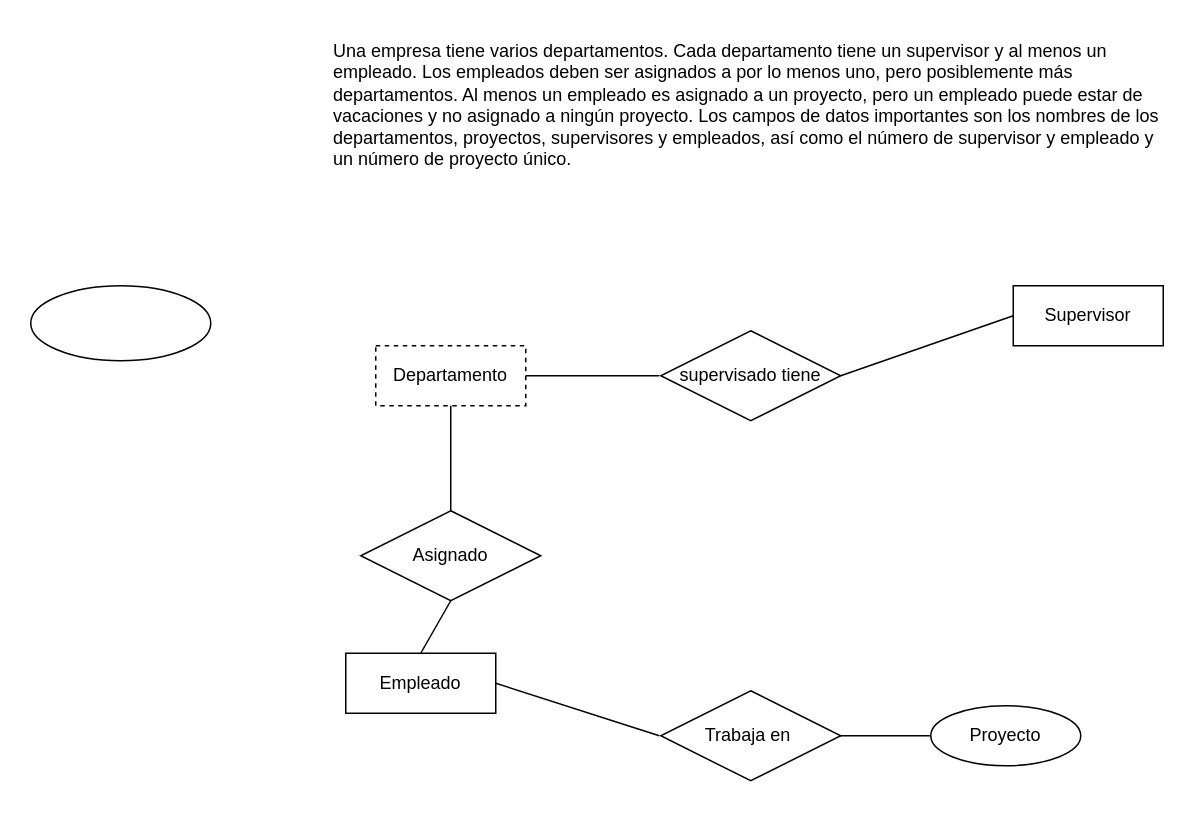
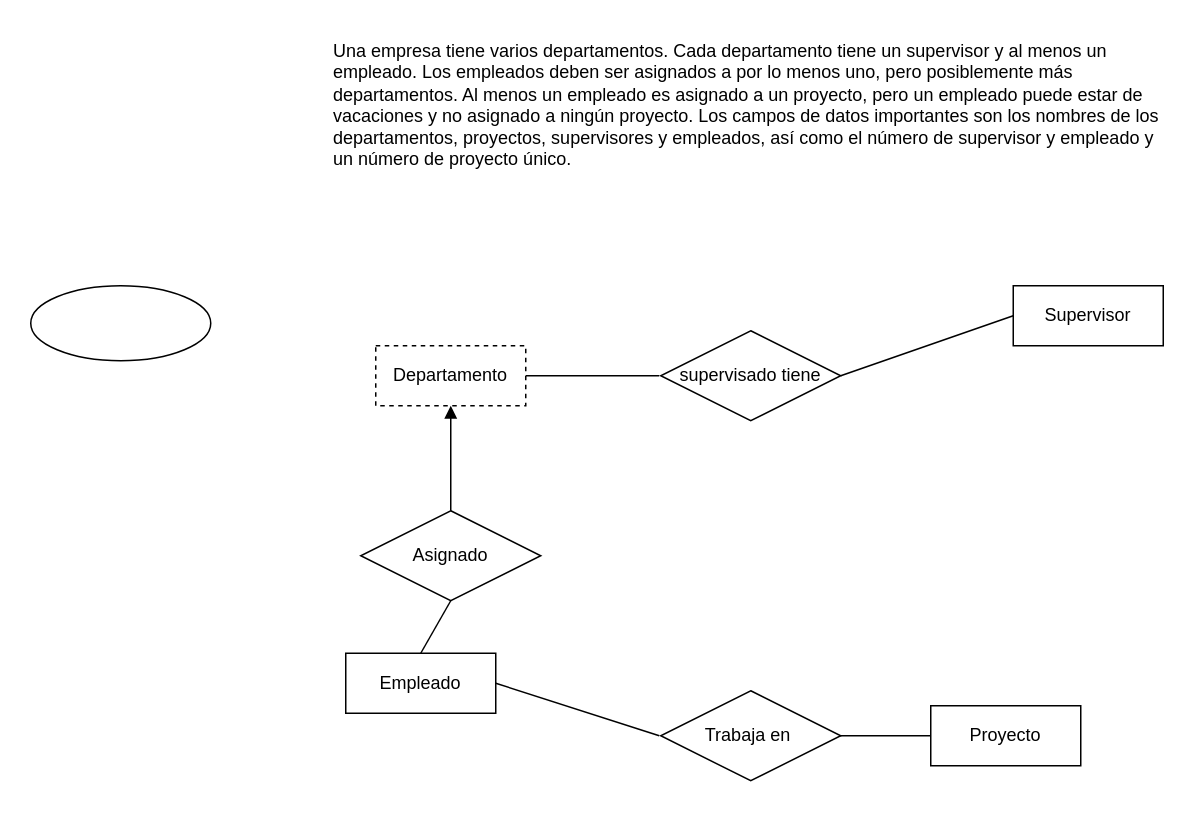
  <mxCell id="0" />
  <mxCell id="1" parent="0" />
  <mxCell id="2" value="Departamento" style="whiteSpace=wrap;html=1;align=center;dashed=1;" vertex="1" parent="1"><mxGeometry x="250" y="230" width="100" height="40" as="geometry" /></mxCell>
  <mxCell id="3" value="supervisado tiene" style="shape=rhombus;perimeter=rhombusPerimeter;whiteSpace=wrap;html=1;align=center;" vertex="1" parent="1"><mxGeometry x="440" y="220" width="120" height="60" as="geometry" /></mxCell>
  <mxCell id="4" value="Supervisor" style="whiteSpace=wrap;html=1;align=center;" vertex="1" parent="1"><mxGeometry x="675" y="190" width="100" height="40" as="geometry" /></mxCell>
  <mxCell id="5" value="Asignado" style="shape=rhombus;perimeter=rhombusPerimeter;whiteSpace=wrap;html=1;align=center;" vertex="1" parent="1"><mxGeometry x="240" y="340" width="120" height="60" as="geometry" /></mxCell>
  <mxCell id="6" value="Empleado" style="whiteSpace=wrap;html=1;align=center;" vertex="1" parent="1"><mxGeometry x="230" y="435" width="100" height="40" as="geometry" /></mxCell>
  <mxCell id="7" value="Trabaja en&amp;nbsp;" style="shape=rhombus;perimeter=rhombusPerimeter;whiteSpace=wrap;html=1;align=center;" vertex="1" parent="1"><mxGeometry x="440" y="460" width="120" height="60" as="geometry" /></mxCell>
- <mxCell id="8" value="Proyecto" style="ellipse;whiteSpace=wrap;html=1;align=center;" vertex="1" parent="1"><mxGeometry x="620" y="470" width="100" height="40" as="geometry" /></mxCell>
- <mxCell id="9" value="" style="endArrow=none;html=1;rounded=0;entryX=0.5;entryY=1;entryDx=0;entryDy=0;exitX=0.5;exitY=0;exitDx=0;exitDy=0;" edge="1" parent="1" source="5" target="2"><mxGeometry width="50" height="50" relative="1" as="geometry"><mxPoint x="200" y="330" as="sourcePoint" /><mxPoint x="250" y="280" as="targetPoint" /></mxGeometry></mxCell>
+ <mxCell id="8" value="Proyecto" style="whiteSpace=wrap;html=1;align=center;" vertex="1" parent="1"><mxGeometry x="620" y="470" width="100" height="40" as="geometry" /></mxCell>
+ <mxCell id="9" value="" style="endArrow=block;html=1;rounded=0;entryX=0.5;entryY=1;entryDx=0;entryDy=0;exitX=0.5;exitY=0;exitDx=0;exitDy=0;" edge="1" parent="1" source="5" target="2"><mxGeometry width="50" height="50" relative="1" as="geometry"><mxPoint x="200" y="330" as="sourcePoint" /><mxPoint x="250" y="280" as="targetPoint" /></mxGeometry></mxCell>
  <mxCell id="10" value="" style="endArrow=none;html=1;rounded=0;exitX=0.5;exitY=0;exitDx=0;exitDy=0;" edge="1" parent="1" source="6"><mxGeometry width="50" height="50" relative="1" as="geometry"><mxPoint x="250" y="450" as="sourcePoint" /><mxPoint x="300" y="400" as="targetPoint" /></mxGeometry></mxCell>
  <mxCell id="11" value="" style="endArrow=none;html=1;rounded=0;exitX=1;exitY=0.5;exitDx=0;exitDy=0;" edge="1" parent="1" source="2"><mxGeometry width="50" height="50" relative="1" as="geometry"><mxPoint x="389" y="300" as="sourcePoint" /><mxPoint x="439" y="250" as="targetPoint" /></mxGeometry></mxCell>
  <mxCell id="12" value="" style="endArrow=none;html=1;rounded=0;exitX=1;exitY=0.5;exitDx=0;exitDy=0;" edge="1" parent="1" source="6"><mxGeometry width="50" height="50" relative="1" as="geometry"><mxPoint x="389" y="540" as="sourcePoint" /><mxPoint x="439" y="490" as="targetPoint" /></mxGeometry></mxCell>
  <mxCell id="13" value="" style="endArrow=none;html=1;rounded=0;entryX=0;entryY=0.5;entryDx=0;entryDy=0;" edge="1" parent="1" target="8"><mxGeometry width="50" height="50" relative="1" as="geometry"><mxPoint x="559" y="490" as="sourcePoint" /><mxPoint x="609" y="440" as="targetPoint" /></mxGeometry></mxCell>
  <mxCell id="14" value="" style="endArrow=none;html=1;rounded=0;exitX=1;exitY=0.5;exitDx=0;exitDy=0;entryX=0;entryY=0.5;entryDx=0;entryDy=0;entryPerimeter=0;" edge="1" parent="1" source="3" target="4"><mxGeometry width="50" height="50" relative="1" as="geometry"><mxPoint x="540" y="400" as="sourcePoint" /><mxPoint x="590" y="350" as="targetPoint" /></mxGeometry></mxCell>
  <mxCell id="15" value="Una empresa tiene varios departamentos. Cada departamento tiene un supervisor y al menos un empleado. Los empleados deben ser asignados a por lo menos uno, pero posiblemente más departamentos. Al menos un empleado es asignado a un proyecto, pero un empleado puede estar de vacaciones y no asignado a ningún proyecto. Los campos de datos importantes son los nombres de los departamentos, proyectos, supervisores y empleados, así como el número de supervisor y empleado y un número de proyecto único." style="text;whiteSpace=wrap;" vertex="1" parent="1"><mxGeometry x="220" width="560" height="110" as="geometry" y="20" /></mxCell>
  <mxCell id="16" value="" style="ellipse;whiteSpace=wrap;html=1;" vertex="1" parent="1"><mxGeometry x="20" y="190" width="120" height="50" as="geometry" /></mxCell>
  <mxCell id="17" value="" style="shape=table;startSize=0;container=1;collapsible=1;childLayout=tableLayout;fixedRows=1;rowLines=0;fontStyle=0;align=center;resizeLast=1;strokeColor=none;fillColor=none;collapsible=0;whiteSpace=wrap;html=1;" vertex="1" parent="1"><mxGeometry x="400" y="380" width="180" height="30" as="geometry" /></mxCell>
  <mxCell id="18" value="" style="shape=tableRow;horizontal=0;startSize=0;swimlaneHead=0;swimlaneBody=0;fillColor=none;collapsible=0;dropTarget=0;points=[[0,0.5],[1,0.5]];portConstraint=eastwest;top=0;left=0;right=0;bottom=0;" vertex="1" parent="17"><mxGeometry width="180" height="30" as="geometry" /></mxCell>
  <mxCell id="19" value="" style="shape=partialRectangle;connectable=0;fillColor=none;top=0;left=0;bottom=0;right=0;editable=1;overflow=hidden;" vertex="1" parent="18"><mxGeometry width="30" height="30" as="geometry"><mxRectangle width="30" height="30" as="alternateBounds" /></mxGeometry></mxCell>
  <mxCell id="20" value="" style="shape=partialRectangle;connectable=0;fillColor=none;top=0;left=0;bottom=0;right=0;align=left;spacingLeft=6;overflow=hidden;" vertex="1" parent="18"><mxGeometry x="30" width="150" height="30" as="geometry"><mxRectangle width="150" height="30" as="alternateBounds" /></mxGeometry></mxCell>
